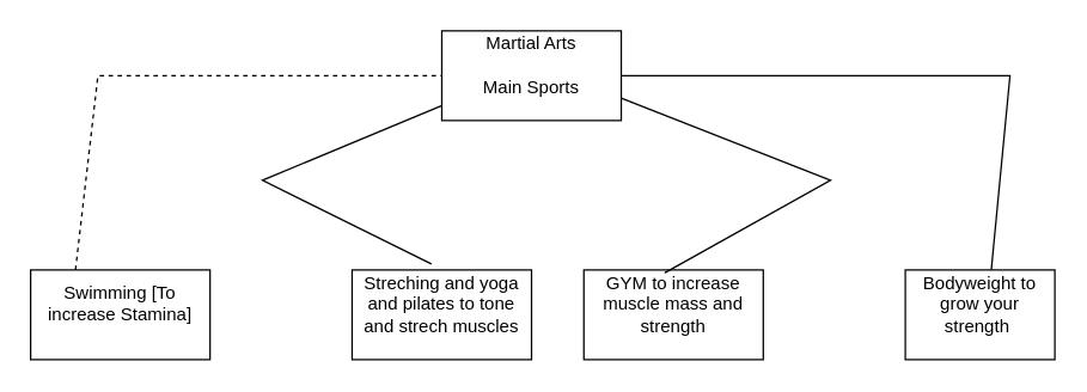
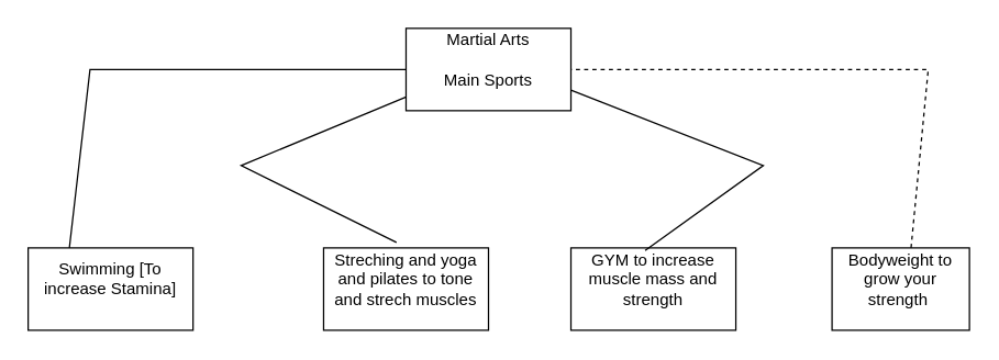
  <mxCell id="0" />
  <mxCell id="1" parent="0" />
  <mxCell id="2" value="Martial Arts&lt;div&gt;&lt;br&gt;&lt;/div&gt;&lt;div&gt;Main Sports&lt;/div&gt;&lt;div&gt;&lt;br&gt;&lt;/div&gt;" style="rounded=0;whiteSpace=wrap;html=1;" vertex="1" parent="1"><mxGeometry x="295" y="20" width="120" height="60" as="geometry" /></mxCell>
  <mxCell id="3" value="Swimming [To increase Stamina]&lt;div&gt;&lt;br&gt;&lt;/div&gt;" style="rounded=0;whiteSpace=wrap;html=1;" vertex="1" parent="1"><mxGeometry x="20" y="180" width="120" height="60" as="geometry" /></mxCell>
  <mxCell id="4" value="&lt;div&gt;Streching and yoga and pilates to tone and strech muscles&lt;/div&gt;&lt;div&gt;&lt;br&gt;&lt;/div&gt;" style="rounded=0;whiteSpace=wrap;html=1;" vertex="1" parent="1"><mxGeometry x="235" y="180" width="120" height="60" as="geometry" /></mxCell>
- <mxCell id="5" value="&lt;div&gt;GYM to increase muscle mass and strength&lt;/div&gt;&lt;div&gt;&lt;br&gt;&lt;/div&gt;" style="rounded=0;whiteSpace=wrap;html=1;" vertex="1" parent="1"><mxGeometry x="390" y="180" width="120" height="60" as="geometry" /></mxCell>
+ <mxCell id="5" value="&lt;div&gt;GYM to increase muscle mass and strength&lt;/div&gt;&lt;div&gt;&lt;br&gt;&lt;/div&gt;" style="rounded=0;whiteSpace=wrap;html=1;" vertex="1" parent="1"><mxGeometry x="415" y="180" width="120" height="60" as="geometry" /></mxCell>
  <mxCell id="6" value="&lt;div&gt;Bodyweight to grow your strength&amp;nbsp;&lt;/div&gt;&lt;div&gt;&lt;br&gt;&lt;/div&gt;" style="rounded=0;whiteSpace=wrap;html=1;" vertex="1" parent="1"><mxGeometry x="605" y="180" width="100" height="60" as="geometry" /></mxCell>
- <mxCell id="7" value="" style="endArrow=none;html=1;rounded=0;exitX=0.25;exitY=0;exitDx=0;exitDy=0;dashed=1;" edge="1" parent="1" source="3" target="2"><mxGeometry width="50" height="50" relative="1" as="geometry"><mxPoint x="335" y="330" as="sourcePoint" /><mxPoint x="385" y="280" as="targetPoint" /><Array as="points"><mxPoint x="65" y="50" /></Array></mxGeometry></mxCell>
+ <mxCell id="7" value="" style="endArrow=none;html=1;rounded=0;exitX=0.25;exitY=0;exitDx=0;exitDy=0;" edge="1" parent="1" source="3" target="2"><mxGeometry width="50" height="50" relative="1" as="geometry"><mxPoint x="335" y="330" as="sourcePoint" /><mxPoint x="385" y="280" as="targetPoint" /><Array as="points"><mxPoint x="65" y="50" /></Array></mxGeometry></mxCell>
  <mxCell id="8" value="" style="endArrow=none;html=1;rounded=0;exitX=0.442;exitY=-0.067;exitDx=0;exitDy=0;exitPerimeter=0;" edge="1" parent="1" source="4"><mxGeometry width="50" height="50" relative="1" as="geometry"><mxPoint x="75" y="190" as="sourcePoint" /><mxPoint x="295" y="70" as="targetPoint" /><Array as="points"><mxPoint x="175" y="120" /></Array></mxGeometry></mxCell>
  <mxCell id="9" value="" style="endArrow=none;html=1;rounded=0;exitX=0.45;exitY=0.033;exitDx=0;exitDy=0;exitPerimeter=0;entryX=1;entryY=0.75;entryDx=0;entryDy=0;" edge="1" parent="1" source="5" target="2"><mxGeometry width="50" height="50" relative="1" as="geometry"><mxPoint x="298" y="186" as="sourcePoint" /><mxPoint x="305" y="80" as="targetPoint" /><Array as="points"><mxPoint x="555" y="120" /></Array></mxGeometry></mxCell>
- <mxCell id="10" value="" style="endArrow=none;html=1;rounded=0;exitX=0.575;exitY=0;exitDx=0;exitDy=0;exitPerimeter=0;entryX=1;entryY=0.5;entryDx=0;entryDy=0;" edge="1" parent="1" source="6" target="2"><mxGeometry width="50" height="50" relative="1" as="geometry"><mxPoint x="479" y="192" as="sourcePoint" /><mxPoint x="425" y="75" as="targetPoint" /><Array as="points"><mxPoint x="675" y="50" /></Array></mxGeometry></mxCell>
+ <mxCell id="10" value="" style="endArrow=none;html=1;rounded=0;exitX=0.575;exitY=0;exitDx=0;exitDy=0;exitPerimeter=0;entryX=1;entryY=0.5;entryDx=0;entryDy=0;dashed=1;" edge="1" parent="1" source="6" target="2"><mxGeometry width="50" height="50" relative="1" as="geometry"><mxPoint x="479" y="192" as="sourcePoint" /><mxPoint x="425" y="75" as="targetPoint" /><Array as="points"><mxPoint x="675" y="50" /></Array></mxGeometry></mxCell>
